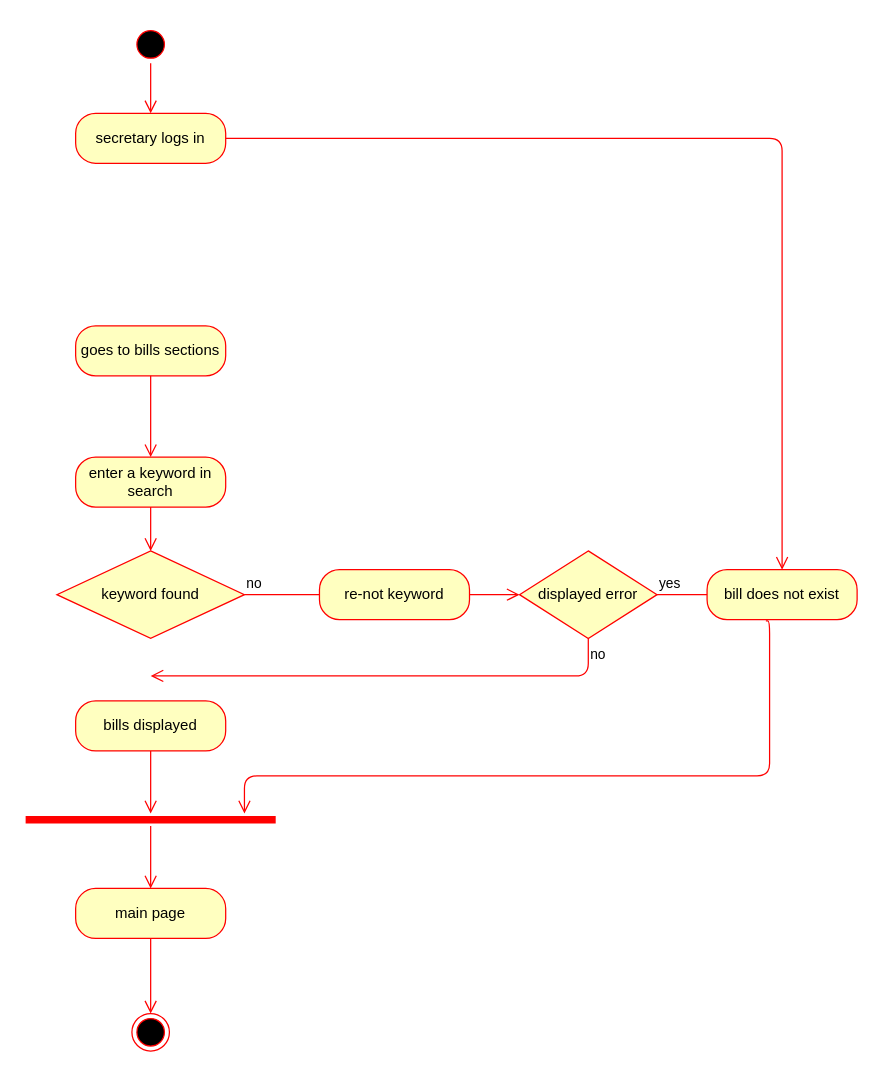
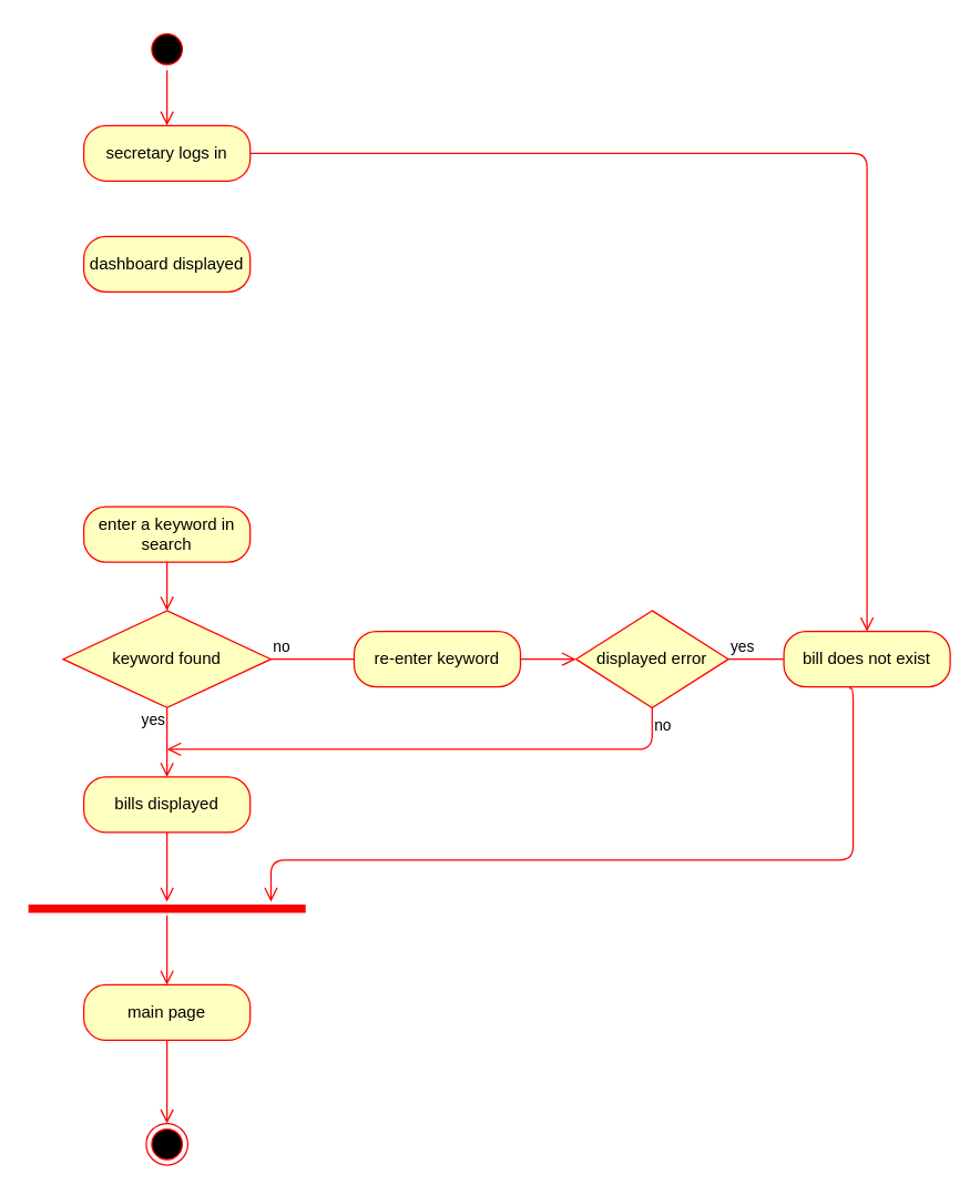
  <mxCell id="0" />
  <mxCell id="1" parent="0" />
  <mxCell id="2" value="" style="ellipse;html=1;shape=startState;fillColor=#000000;strokeColor=#ff0000;" parent="1" vertex="1"><mxGeometry x="105" y="20" width="30" height="30" as="geometry" /></mxCell>
  <mxCell id="3" value="" style="edgeStyle=orthogonalEdgeStyle;html=1;verticalAlign=bottom;endArrow=open;endSize=8;strokeColor=#ff0000;" parent="1" edge="1"><mxGeometry relative="1" as="geometry"><mxPoint x="120" y="90" as="targetPoint" /><mxPoint x="120" y="50" as="sourcePoint" /><Array as="points"><mxPoint x="120" y="80" /><mxPoint x="120" y="80" /></Array></mxGeometry></mxCell>
  <mxCell id="4" value="secretary logs in" style="rounded=1;whiteSpace=wrap;html=1;arcSize=40;fontColor=#000000;fillColor=#ffffc0;strokeColor=#ff0000;" parent="1" vertex="1"><mxGeometry x="60" y="90" width="120" height="40" as="geometry" /></mxCell>
  <mxCell id="5" value="" style="edgeStyle=orthogonalEdgeStyle;html=1;verticalAlign=bottom;endArrow=open;endSize=8;strokeColor=#ff0000;" parent="1" source="4" target="21" edge="1"><mxGeometry relative="1" as="geometry"><mxPoint x="120" y="160" as="targetPoint" /></mxGeometry></mxCell>
- <mxCell id="6" value="goes to bills sections" style="rounded=1;whiteSpace=wrap;html=1;arcSize=40;fontColor=#000000;fillColor=#ffffc0;strokeColor=#ff0000;" parent="1" vertex="1"><mxGeometry x="60" y="260" width="120" height="40" as="geometry" /></mxCell>
- <mxCell id="7" value="" style="edgeStyle=orthogonalEdgeStyle;html=1;verticalAlign=bottom;endArrow=open;endSize=8;strokeColor=#ff0000;entryX=0.5;entryY=0;entryDx=0;entryDy=0;" parent="1" source="6" target="8" edge="1"><mxGeometry relative="1" as="geometry"><mxPoint x="120" y="310" as="targetPoint" /></mxGeometry></mxCell>
  <mxCell id="8" value="enter a keyword in search" style="rounded=1;whiteSpace=wrap;html=1;arcSize=40;fontColor=#000000;fillColor=#ffffc0;strokeColor=#ff0000;" parent="1" vertex="1"><mxGeometry x="60" y="365" width="120" height="40" as="geometry" /></mxCell>
  <mxCell id="9" value="" style="edgeStyle=orthogonalEdgeStyle;html=1;verticalAlign=bottom;endArrow=open;endSize=8;strokeColor=#ff0000;entryX=0.5;entryY=0;entryDx=0;entryDy=0;" parent="1" source="8" target="10" edge="1"><mxGeometry relative="1" as="geometry"><mxPoint x="120" y="410" as="targetPoint" /></mxGeometry></mxCell>
  <mxCell id="10" value="keyword found" style="rhombus;whiteSpace=wrap;html=1;fillColor=#ffffc0;strokeColor=#ff0000;" parent="1" vertex="1"><mxGeometry x="45" y="440" width="150" height="70" as="geometry" /></mxCell>
  <mxCell id="11" value="no" style="edgeStyle=orthogonalEdgeStyle;html=1;align=left;verticalAlign=bottom;endArrow=open;endSize=8;strokeColor=#ff0000;entryX=0;entryY=0.5;entryDx=0;entryDy=0;" parent="1" source="10" edge="1"><mxGeometry x="-1" relative="1" as="geometry"><mxPoint x="310" y="475" as="targetPoint" /><Array as="points" /></mxGeometry></mxCell>
+ <mxCell id="12" value="yes" style="edgeStyle=orthogonalEdgeStyle;html=1;align=left;verticalAlign=top;endArrow=open;endSize=8;strokeColor=#ff0000;entryX=0.5;entryY=0;entryDx=0;entryDy=0;" parent="1" source="10" target="13" edge="1"><mxGeometry x="-0.778" y="-22" relative="1" as="geometry"><mxPoint x="70" y="510" as="targetPoint" /><mxPoint x="2" y="-10" as="offset" /></mxGeometry></mxCell>
  <mxCell id="13" value="bills displayed" style="rounded=1;whiteSpace=wrap;html=1;arcSize=40;fontColor=#000000;fillColor=#ffffc0;strokeColor=#ff0000;" parent="1" vertex="1"><mxGeometry x="60" y="560" width="120" height="40" as="geometry" /></mxCell>
  <mxCell id="14" value="" style="edgeStyle=orthogonalEdgeStyle;html=1;verticalAlign=bottom;endArrow=open;endSize=8;strokeColor=#ff0000;entryX=0.5;entryY=0;entryDx=0;entryDy=0;" parent="1" source="13" edge="1"><mxGeometry relative="1" as="geometry"><mxPoint x="120" y="650" as="targetPoint" /></mxGeometry></mxCell>
+ <mxCell id="15" value="dashboard displayed" style="rounded=1;whiteSpace=wrap;html=1;arcSize=40;fontColor=#000000;fillColor=#ffffc0;strokeColor=#ff0000;" parent="1" vertex="1"><mxGeometry x="60" y="170" width="120" height="40" as="geometry" /></mxCell>
  <mxCell id="16" value="displayed error" style="rhombus;whiteSpace=wrap;html=1;fillColor=#ffffc0;strokeColor=#ff0000;" parent="1" vertex="1"><mxGeometry x="415" y="440" width="110" height="70" as="geometry" /></mxCell>
  <mxCell id="17" value="yes" style="edgeStyle=orthogonalEdgeStyle;html=1;align=left;verticalAlign=bottom;endArrow=open;endSize=8;strokeColor=#ff0000;" parent="1" source="16" edge="1"><mxGeometry x="-1" relative="1" as="geometry"><mxPoint x="645" y="475" as="targetPoint" /><Array as="points"><mxPoint x="622" y="475" /></Array></mxGeometry></mxCell>
  <mxCell id="18" value="no" style="edgeStyle=orthogonalEdgeStyle;html=1;align=left;verticalAlign=top;endArrow=open;endSize=8;strokeColor=#ff0000;" parent="1" source="16" edge="1"><mxGeometry x="-1" relative="1" as="geometry"><mxPoint x="120" y="540" as="targetPoint" /><Array as="points"><mxPoint x="470" y="540" /></Array></mxGeometry></mxCell>
- <mxCell id="19" value="re-not keyword" style="rounded=1;whiteSpace=wrap;html=1;arcSize=40;fontColor=#000000;fillColor=#ffffc0;strokeColor=#ff0000;" parent="1" vertex="1"><mxGeometry x="255" y="455" width="120" height="40" as="geometry" /></mxCell>
+ <mxCell id="19" value="re-enter keyword" style="rounded=1;whiteSpace=wrap;html=1;arcSize=40;fontColor=#000000;fillColor=#ffffc0;strokeColor=#ff0000;" parent="1" vertex="1"><mxGeometry x="255" y="455" width="120" height="40" as="geometry" /></mxCell>
  <mxCell id="20" value="" style="edgeStyle=orthogonalEdgeStyle;html=1;verticalAlign=bottom;endArrow=open;endSize=8;strokeColor=#ff0000;exitX=1;exitY=0.5;exitDx=0;exitDy=0;entryX=0;entryY=0.5;entryDx=0;entryDy=0;" parent="1" source="19" target="16" edge="1"><mxGeometry relative="1" as="geometry"><mxPoint x="490" y="475" as="targetPoint" /><mxPoint x="430" y="570" as="sourcePoint" /></mxGeometry></mxCell>
  <mxCell id="21" value="bill does not exist" style="rounded=1;whiteSpace=wrap;html=1;arcSize=40;fontColor=#000000;fillColor=#ffffc0;strokeColor=#ff0000;" parent="1" vertex="1"><mxGeometry x="565" y="455" width="120" height="40" as="geometry" /></mxCell>
  <mxCell id="22" value="" style="shape=line;html=1;strokeWidth=6;strokeColor=#ff0000;" parent="1" vertex="1"><mxGeometry x="20" y="650" width="200" height="10" as="geometry" /></mxCell>
  <mxCell id="23" value="" style="edgeStyle=orthogonalEdgeStyle;html=1;verticalAlign=bottom;endArrow=open;endSize=8;strokeColor=#ff0000;" parent="1" source="22" edge="1"><mxGeometry relative="1" as="geometry"><mxPoint x="120" y="710" as="targetPoint" /></mxGeometry></mxCell>
  <mxCell id="24" value="" style="edgeStyle=orthogonalEdgeStyle;html=1;verticalAlign=bottom;endArrow=open;endSize=8;strokeColor=#ff0000;exitX=0.392;exitY=1.025;exitDx=0;exitDy=0;exitPerimeter=0;" parent="1" source="21" edge="1"><mxGeometry relative="1" as="geometry"><mxPoint x="195" y="650" as="targetPoint" /><mxPoint x="614.5" y="535" as="sourcePoint" /><Array as="points"><mxPoint x="615" y="496" /><mxPoint x="615" y="620" /><mxPoint x="195" y="620" /></Array></mxGeometry></mxCell>
  <mxCell id="25" value="main page" style="rounded=1;whiteSpace=wrap;html=1;arcSize=40;fontColor=#000000;fillColor=#ffffc0;strokeColor=#ff0000;" parent="1" vertex="1"><mxGeometry x="60" y="710" width="120" height="40" as="geometry" /></mxCell>
  <mxCell id="26" value="" style="edgeStyle=orthogonalEdgeStyle;html=1;verticalAlign=bottom;endArrow=open;endSize=8;strokeColor=#ff0000;" parent="1" source="25" edge="1"><mxGeometry relative="1" as="geometry"><mxPoint x="120" y="810" as="targetPoint" /></mxGeometry></mxCell>
  <mxCell id="27" value="" style="ellipse;html=1;shape=endState;fillColor=#000000;strokeColor=#ff0000;" parent="1" vertex="1"><mxGeometry x="105" y="810" width="30" height="30" as="geometry" /></mxCell>
